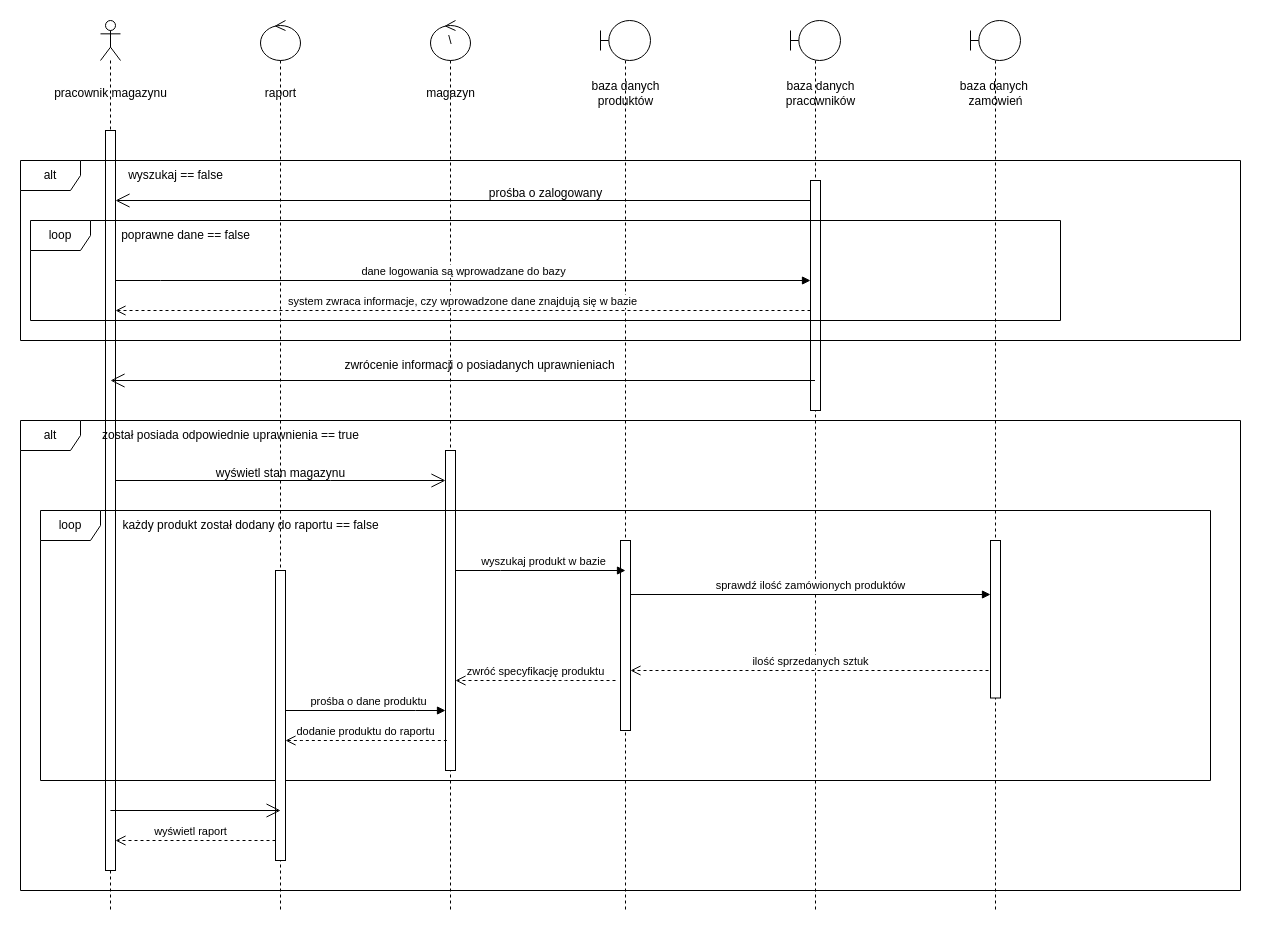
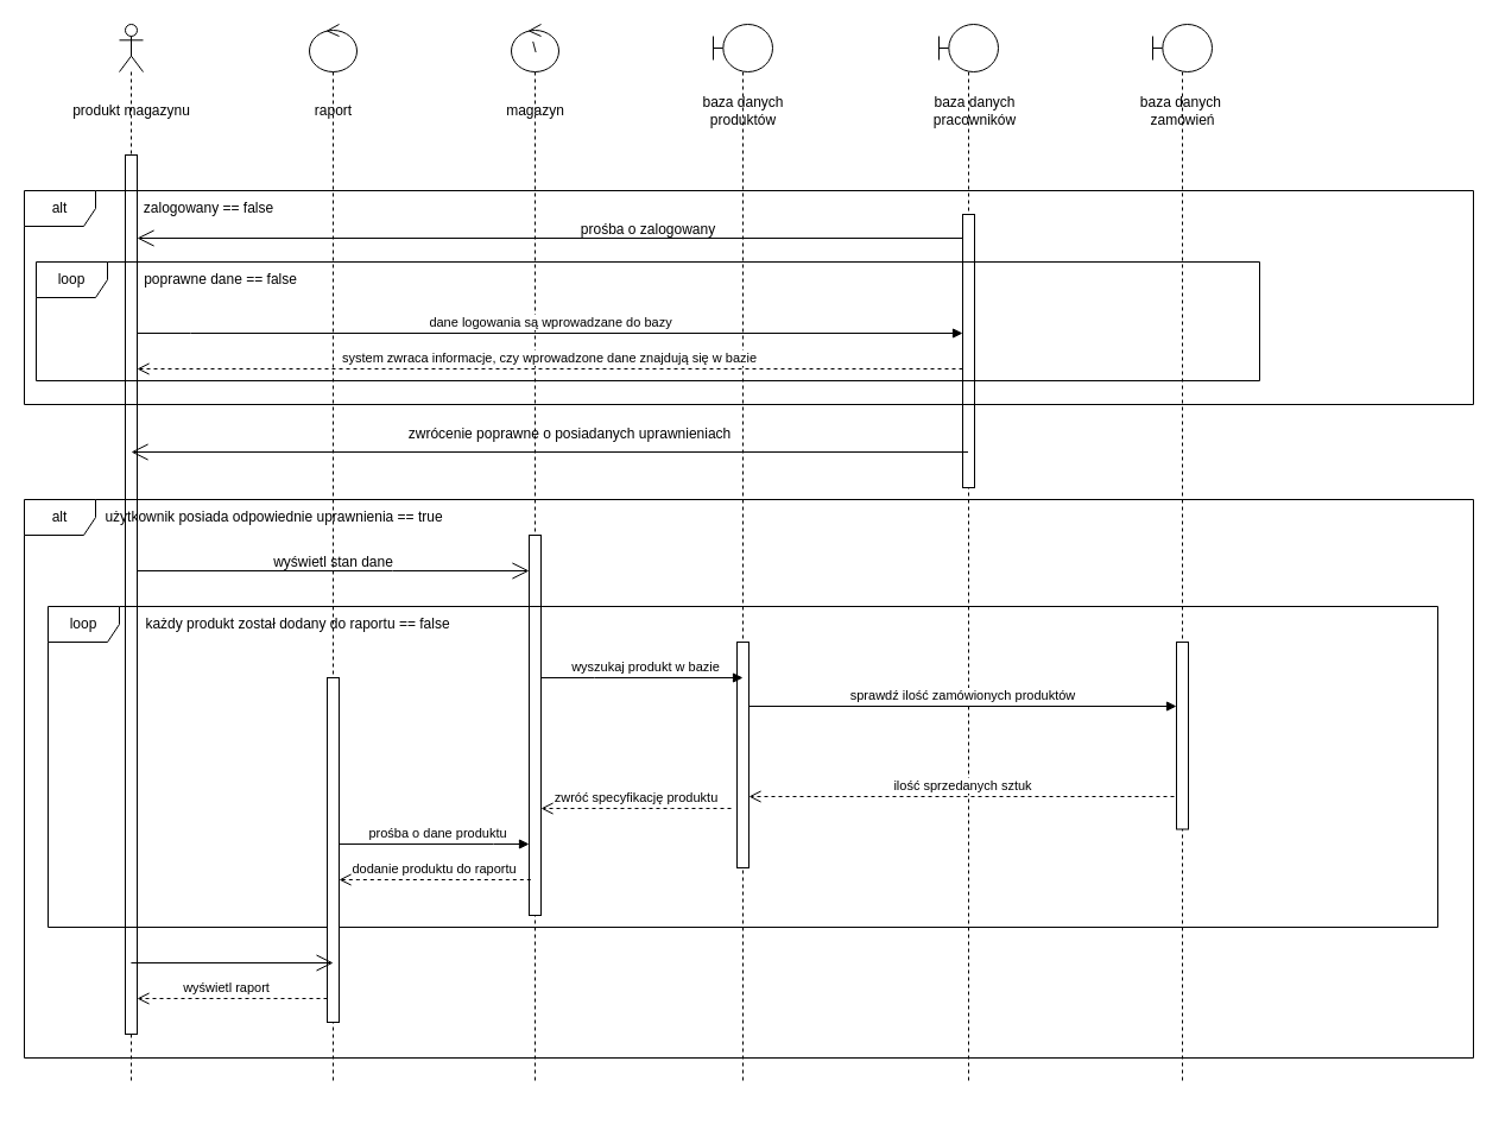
  <mxCell id="0" />
  <mxCell id="1" parent="0" />
  <mxCell id="2" value="" style="shape=umlLifeline;perimeter=lifelinePerimeter;whiteSpace=wrap;html=1;container=1;dropTarget=0;collapsible=0;recursiveResize=0;outlineConnect=0;portConstraint=eastwest;newEdgeStyle={&quot;edgeStyle&quot;:&quot;elbowEdgeStyle&quot;,&quot;elbow&quot;:&quot;vertical&quot;,&quot;curved&quot;:0,&quot;rounded&quot;:0};participant=umlActor;" vertex="1" parent="1"><mxGeometry x="100" y="20" width="20" height="890" as="geometry" /></mxCell>
  <mxCell id="3" value="" style="html=1;points=[];perimeter=orthogonalPerimeter;outlineConnect=0;targetShapes=umlLifeline;portConstraint=eastwest;newEdgeStyle={&quot;edgeStyle&quot;:&quot;elbowEdgeStyle&quot;,&quot;elbow&quot;:&quot;vertical&quot;,&quot;curved&quot;:0,&quot;rounded&quot;:0};" vertex="1" parent="2"><mxGeometry x="5" y="110" width="10" height="740" as="geometry" /></mxCell>
  <mxCell id="4" value="" style="shape=umlLifeline;perimeter=lifelinePerimeter;whiteSpace=wrap;html=1;container=1;dropTarget=0;collapsible=0;recursiveResize=0;outlineConnect=0;portConstraint=eastwest;newEdgeStyle={&quot;edgeStyle&quot;:&quot;elbowEdgeStyle&quot;,&quot;elbow&quot;:&quot;vertical&quot;,&quot;curved&quot;:0,&quot;rounded&quot;:0};participant=umlControl;" vertex="1" parent="1"><mxGeometry x="260" y="20" width="40" height="890" as="geometry" /></mxCell>
  <mxCell id="5" value="\" style="shape=umlLifeline;perimeter=lifelinePerimeter;whiteSpace=wrap;html=1;container=1;dropTarget=0;collapsible=0;recursiveResize=0;outlineConnect=0;portConstraint=eastwest;newEdgeStyle={&quot;edgeStyle&quot;:&quot;elbowEdgeStyle&quot;,&quot;elbow&quot;:&quot;vertical&quot;,&quot;curved&quot;:0,&quot;rounded&quot;:0};participant=umlControl;" vertex="1" parent="1"><mxGeometry x="430" y="20" width="40" height="890" as="geometry" /></mxCell>
  <mxCell id="6" value="" style="html=1;points=[];perimeter=orthogonalPerimeter;outlineConnect=0;targetShapes=umlLifeline;portConstraint=eastwest;newEdgeStyle={&quot;edgeStyle&quot;:&quot;elbowEdgeStyle&quot;,&quot;elbow&quot;:&quot;vertical&quot;,&quot;curved&quot;:0,&quot;rounded&quot;:0};" vertex="1" parent="5"><mxGeometry x="15" y="430" width="10" height="320" as="geometry" /></mxCell>
- <mxCell id="7" value="pracownik magazynu" style="text;html=1;align=center;verticalAlign=middle;resizable=0;points=[];autosize=1;strokeColor=none;fillColor=none;" vertex="1" parent="1"><mxGeometry x="40" y="78" width="140" height="30" as="geometry" /></mxCell>
+ <mxCell id="7" value="produkt magazynu" style="text;html=1;align=center;verticalAlign=middle;resizable=0;points=[];autosize=1;strokeColor=none;fillColor=none;" vertex="1" parent="1"><mxGeometry x="40" y="78" width="140" height="30" as="geometry" /></mxCell>
  <mxCell id="8" value="raport" style="text;html=1;align=center;verticalAlign=middle;resizable=0;points=[];autosize=1;strokeColor=none;fillColor=none;" vertex="1" parent="1"><mxGeometry x="255" y="78" width="50" height="30" as="geometry" /></mxCell>
  <mxCell id="9" value="magazyn" style="text;html=1;align=center;verticalAlign=middle;resizable=0;points=[];autosize=1;strokeColor=none;fillColor=none;" vertex="1" parent="1"><mxGeometry x="415" y="78" width="70" height="30" as="geometry" /></mxCell>
  <mxCell id="10" value="baza danych&lt;br&gt;pracowników" style="text;html=1;align=center;verticalAlign=middle;resizable=0;points=[];autosize=1;strokeColor=none;fillColor=none;" vertex="1" parent="1"><mxGeometry x="775" y="73" width="90" height="40" as="geometry" /></mxCell>
  <mxCell id="11" value="baza danych&lt;br&gt;produktów" style="text;html=1;align=center;verticalAlign=middle;resizable=0;points=[];autosize=1;strokeColor=none;fillColor=none;" vertex="1" parent="1"><mxGeometry x="580" y="73" width="90" height="40" as="geometry" /></mxCell>
  <mxCell id="12" value="" style="shape=umlLifeline;perimeter=lifelinePerimeter;whiteSpace=wrap;html=1;container=1;dropTarget=0;collapsible=0;recursiveResize=0;outlineConnect=0;portConstraint=eastwest;newEdgeStyle={&quot;edgeStyle&quot;:&quot;elbowEdgeStyle&quot;,&quot;elbow&quot;:&quot;vertical&quot;,&quot;curved&quot;:0,&quot;rounded&quot;:0};participant=umlBoundary;" vertex="1" parent="1"><mxGeometry x="790" y="20" width="50" height="890" as="geometry" /></mxCell>
  <mxCell id="13" value="" style="html=1;points=[];perimeter=orthogonalPerimeter;outlineConnect=0;targetShapes=umlLifeline;portConstraint=eastwest;newEdgeStyle={&quot;edgeStyle&quot;:&quot;elbowEdgeStyle&quot;,&quot;elbow&quot;:&quot;vertical&quot;,&quot;curved&quot;:0,&quot;rounded&quot;:0};" vertex="1" parent="12"><mxGeometry x="20" y="160" width="10" height="230" as="geometry" /></mxCell>
  <mxCell id="14" value="" style="shape=umlLifeline;perimeter=lifelinePerimeter;whiteSpace=wrap;html=1;container=1;dropTarget=0;collapsible=0;recursiveResize=0;outlineConnect=0;portConstraint=eastwest;newEdgeStyle={&quot;edgeStyle&quot;:&quot;elbowEdgeStyle&quot;,&quot;elbow&quot;:&quot;vertical&quot;,&quot;curved&quot;:0,&quot;rounded&quot;:0};participant=umlBoundary;" vertex="1" parent="1"><mxGeometry x="600" y="20" width="50" height="890" as="geometry" /></mxCell>
  <mxCell id="15" value="" style="html=1;points=[];perimeter=orthogonalPerimeter;outlineConnect=0;targetShapes=umlLifeline;portConstraint=eastwest;newEdgeStyle={&quot;edgeStyle&quot;:&quot;elbowEdgeStyle&quot;,&quot;elbow&quot;:&quot;vertical&quot;,&quot;curved&quot;:0,&quot;rounded&quot;:0};" vertex="1" parent="14"><mxGeometry x="20" y="520" width="10" height="190" as="geometry" /></mxCell>
  <mxCell id="16" value="dane logowania są wprowadzane do bazy" style="html=1;verticalAlign=bottom;endArrow=block;edgeStyle=elbowEdgeStyle;elbow=vertical;curved=0;rounded=0;" edge="1" parent="1" target="13"><mxGeometry x="0.002" relative="1" as="geometry"><mxPoint x="115" y="280" as="sourcePoint" /><Array as="points"><mxPoint x="160" y="280" /></Array><mxPoint as="offset" /></mxGeometry></mxCell>
  <mxCell id="17" value="system zwraca informacje, czy wprowadzone dane znajdują się w bazie" style="html=1;verticalAlign=bottom;endArrow=open;dashed=1;endSize=8;edgeStyle=elbowEdgeStyle;elbow=vertical;curved=0;rounded=0;" edge="1" parent="1" source="13" target="3"><mxGeometry relative="1" as="geometry"><mxPoint x="120" y="310" as="targetPoint" /><Array as="points"><mxPoint x="720" y="310" /></Array></mxGeometry></mxCell>
  <mxCell id="18" value="poprawne dane == false" style="text;html=1;align=center;verticalAlign=middle;resizable=0;points=[];autosize=1;strokeColor=none;fillColor=none;" vertex="1" parent="1"><mxGeometry x="110" y="220" width="150" height="30" as="geometry" /></mxCell>
  <mxCell id="19" value="alt" style="shape=umlFrame;whiteSpace=wrap;html=1;pointerEvents=0;" vertex="1" parent="1"><mxGeometry x="20" y="160" width="1220" height="180" as="geometry" /></mxCell>
- <mxCell id="20" value="wyszukaj == false" style="text;html=1;align=center;verticalAlign=middle;resizable=0;points=[];autosize=1;strokeColor=none;fillColor=none;" vertex="1" parent="1"><mxGeometry x="110" y="160" width="130" height="30" as="geometry" /></mxCell>
+ <mxCell id="20" value="zalogowany == false" style="text;html=1;align=center;verticalAlign=middle;resizable=0;points=[];autosize=1;strokeColor=none;fillColor=none;" vertex="1" parent="1"><mxGeometry x="110" y="160" width="130" height="30" as="geometry" /></mxCell>
  <mxCell id="21" value="wyświetl raport" style="html=1;verticalAlign=bottom;endArrow=open;dashed=1;endSize=8;edgeStyle=elbowEdgeStyle;elbow=vertical;curved=0;rounded=0;" edge="1" parent="1"><mxGeometry x="0.062" relative="1" as="geometry"><mxPoint x="115" y="840" as="targetPoint" /><mxPoint x="275" y="840" as="sourcePoint" /><Array as="points"><mxPoint x="240" y="840" /><mxPoint x="190" y="930" /><mxPoint x="210" y="790" /><mxPoint x="280" y="685" /><mxPoint x="145" y="715" /></Array><mxPoint as="offset" /></mxGeometry></mxCell>
  <mxCell id="22" value="wyszukaj produkt w bazie" style="html=1;verticalAlign=bottom;endArrow=block;edgeStyle=elbowEdgeStyle;elbow=vertical;curved=0;rounded=0;" edge="1" parent="1"><mxGeometry x="0.035" relative="1" as="geometry"><mxPoint x="455" y="570" as="sourcePoint" /><Array as="points"><mxPoint x="500" y="570" /><mxPoint x="570" y="600" /><mxPoint x="520" y="520" /></Array><mxPoint as="offset" /><mxPoint x="625" y="570" as="targetPoint" /></mxGeometry></mxCell>
  <mxCell id="23" value="zwróć specyfikację produktu" style="html=1;verticalAlign=bottom;endArrow=open;dashed=1;endSize=8;edgeStyle=elbowEdgeStyle;elbow=vertical;curved=0;rounded=0;" edge="1" parent="1" target="6"><mxGeometry x="-0.002" relative="1" as="geometry"><mxPoint x="450" y="680" as="targetPoint" /><Array as="points"><mxPoint x="565" y="680" /><mxPoint x="505" y="610" /></Array><mxPoint as="offset" /><mxPoint x="615" y="680" as="sourcePoint" /></mxGeometry></mxCell>
  <mxCell id="24" value="sprawdź ilość zamówionych produktów" style="html=1;verticalAlign=bottom;endArrow=block;edgeStyle=elbowEdgeStyle;elbow=vertical;curved=0;rounded=0;" edge="1" parent="1"><mxGeometry relative="1" as="geometry"><mxPoint x="630" y="594" as="sourcePoint" /><Array as="points"><mxPoint x="787.5" y="594" /><mxPoint x="757.5" y="624" /><mxPoint x="870" y="544" /></Array><mxPoint as="offset" /><mxPoint x="990" y="594" as="targetPoint" /></mxGeometry></mxCell>
  <mxCell id="25" value="baza danych&amp;nbsp;&lt;div&gt;zamówień&lt;/div&gt;" style="text;html=1;align=center;verticalAlign=middle;resizable=0;points=[];autosize=1;strokeColor=none;fillColor=none;" vertex="1" parent="1"><mxGeometry x="950" y="73" width="90" height="40" as="geometry" /></mxCell>
  <mxCell id="26" value="loop" style="shape=umlFrame;whiteSpace=wrap;html=1;pointerEvents=0;" vertex="1" parent="1"><mxGeometry x="40" y="510" width="1170" height="270" as="geometry" /></mxCell>
  <mxCell id="27" value="każdy produkt został dodany do raportu == false" style="text;html=1;align=center;verticalAlign=middle;resizable=0;points=[];autosize=1;strokeColor=none;fillColor=none;" vertex="1" parent="1"><mxGeometry x="110" y="510" width="280" height="30" as="geometry" /></mxCell>
  <mxCell id="28" value="ilość sprzedanych sztuk" style="html=1;verticalAlign=bottom;endArrow=open;dashed=1;endSize=8;edgeStyle=elbowEdgeStyle;elbow=vertical;curved=0;rounded=0;" edge="1" parent="1" target="15"><mxGeometry x="0.028" relative="1" as="geometry"><mxPoint x="285" y="670" as="targetPoint" /><Array as="points"><mxPoint x="950" y="670" /><mxPoint x="1100" y="670" /><mxPoint x="1090" y="680" /><mxPoint x="1040" y="630" /><mxPoint x="1070" y="650" /></Array><mxPoint x="990" y="660" as="sourcePoint" /><mxPoint as="offset" /></mxGeometry></mxCell>
  <mxCell id="29" value="loop" style="shape=umlFrame;whiteSpace=wrap;html=1;pointerEvents=0;" vertex="1" parent="1"><mxGeometry x="30" y="220" width="1030" height="100" as="geometry" /></mxCell>
  <mxCell id="30" value="" style="endArrow=open;endFill=1;endSize=12;html=1;rounded=0;" edge="1" parent="1" source="12"><mxGeometry width="160" relative="1" as="geometry"><mxPoint x="400.55" y="380" as="sourcePoint" /><mxPoint x="110" y="380" as="targetPoint" /></mxGeometry></mxCell>
- <mxCell id="31" value="zwrócenie informacji o posiadanych uprawnieniach" style="text;html=1;align=center;verticalAlign=middle;resizable=0;points=[];autosize=1;strokeColor=none;fillColor=none;" vertex="1" parent="1"><mxGeometry x="334" y="350" width="290" height="30" as="geometry" /></mxCell>
+ <mxCell id="31" value="zwrócenie poprawne o posiadanych uprawnieniach" style="text;html=1;align=center;verticalAlign=middle;resizable=0;points=[];autosize=1;strokeColor=none;fillColor=none;" vertex="1" parent="1"><mxGeometry x="334" y="350" width="290" height="30" as="geometry" /></mxCell>
  <mxCell id="32" value="alt" style="shape=umlFrame;whiteSpace=wrap;html=1;pointerEvents=0;" vertex="1" parent="1"><mxGeometry x="20" y="420" width="1220" height="470" as="geometry" /></mxCell>
- <mxCell id="33" value="został posiada odpowiednie uprawnienia == true" style="text;html=1;align=center;verticalAlign=middle;resizable=0;points=[];autosize=1;strokeColor=none;fillColor=none;" vertex="1" parent="1"><mxGeometry x="75" y="420" width="310" height="30" as="geometry" /></mxCell>
+ <mxCell id="33" value="użytkownik posiada odpowiednie uprawnienia == true" style="text;html=1;align=center;verticalAlign=middle;resizable=0;points=[];autosize=1;strokeColor=none;fillColor=none;" vertex="1" parent="1"><mxGeometry x="75" y="420" width="310" height="30" as="geometry" /></mxCell>
  <mxCell id="34" value="" style="html=1;points=[];perimeter=orthogonalPerimeter;outlineConnect=0;targetShapes=umlLifeline;portConstraint=eastwest;newEdgeStyle={&quot;edgeStyle&quot;:&quot;elbowEdgeStyle&quot;,&quot;elbow&quot;:&quot;vertical&quot;,&quot;curved&quot;:0,&quot;rounded&quot;:0};" vertex="1" parent="1"><mxGeometry x="275" y="570" width="10" height="290" as="geometry" /></mxCell>
  <mxCell id="35" value="" style="shape=umlLifeline;perimeter=lifelinePerimeter;whiteSpace=wrap;html=1;container=1;dropTarget=0;collapsible=0;recursiveResize=0;outlineConnect=0;portConstraint=eastwest;newEdgeStyle={&quot;edgeStyle&quot;:&quot;elbowEdgeStyle&quot;,&quot;elbow&quot;:&quot;vertical&quot;,&quot;curved&quot;:0,&quot;rounded&quot;:0};participant=umlBoundary;size=40;" vertex="1" parent="1"><mxGeometry x="970" y="20" width="50" height="890" as="geometry" /></mxCell>
  <mxCell id="36" value="" style="html=1;points=[];perimeter=orthogonalPerimeter;outlineConnect=0;targetShapes=umlLifeline;portConstraint=eastwest;newEdgeStyle={&quot;edgeStyle&quot;:&quot;elbowEdgeStyle&quot;,&quot;elbow&quot;:&quot;vertical&quot;,&quot;curved&quot;:0,&quot;rounded&quot;:0};" vertex="1" parent="35"><mxGeometry x="20" y="520" width="10" height="157.5" as="geometry" /></mxCell>
  <mxCell id="37" value="" style="endArrow=open;endFill=1;endSize=12;html=1;rounded=0;" edge="1" parent="1" source="3" target="6"><mxGeometry width="160" relative="1" as="geometry"><mxPoint x="539" y="490" as="sourcePoint" /><mxPoint x="100" y="490" as="targetPoint" /><Array as="points"><mxPoint x="330" y="480" /></Array></mxGeometry></mxCell>
- <mxCell id="38" value="wyświetl stan magazynu" style="text;html=1;align=center;verticalAlign=middle;resizable=0;points=[];autosize=1;strokeColor=none;fillColor=none;" vertex="1" parent="1"><mxGeometry x="205" y="458" width="150" height="30" as="geometry" /></mxCell>
+ <mxCell id="38" value="wyświetl stan dane" style="text;html=1;align=center;verticalAlign=middle;resizable=0;points=[];autosize=1;strokeColor=none;fillColor=none;" vertex="1" parent="1"><mxGeometry x="205" y="458" width="150" height="30" as="geometry" /></mxCell>
  <mxCell id="39" value="" style="endArrow=open;endFill=1;endSize=12;html=1;rounded=0;" edge="1" parent="1" target="3"><mxGeometry width="160" relative="1" as="geometry"><mxPoint x="809.5" y="200" as="sourcePoint" /><mxPoint x="150" y="200" as="targetPoint" /></mxGeometry></mxCell>
  <mxCell id="40" value="prośba o zalogowany" style="text;html=1;align=center;verticalAlign=middle;resizable=0;points=[];autosize=1;strokeColor=none;fillColor=none;" vertex="1" parent="1"><mxGeometry x="475" y="178" width="140" height="30" as="geometry" /></mxCell>
  <mxCell id="41" value="prośba o dane produktu" style="html=1;verticalAlign=bottom;endArrow=block;edgeStyle=elbowEdgeStyle;elbow=vertical;curved=0;rounded=0;" edge="1" parent="1"><mxGeometry x="0.035" relative="1" as="geometry"><mxPoint x="285" y="710" as="sourcePoint" /><Array as="points"><mxPoint x="415" y="710" /><mxPoint x="485" y="740" /><mxPoint x="435" y="660" /></Array><mxPoint as="offset" /><mxPoint x="445" y="710" as="targetPoint" /></mxGeometry></mxCell>
  <mxCell id="42" value="dodanie produktu do raportu" style="html=1;verticalAlign=bottom;endArrow=open;dashed=1;endSize=8;edgeStyle=elbowEdgeStyle;elbow=vertical;curved=0;rounded=0;" edge="1" parent="1"><mxGeometry x="-0.002" relative="1" as="geometry"><mxPoint x="285" y="740" as="targetPoint" /><Array as="points"><mxPoint x="301.33" y="740" /><mxPoint x="241.33" y="670" /></Array><mxPoint as="offset" /><mxPoint x="446.33" y="740" as="sourcePoint" /></mxGeometry></mxCell>
  <mxCell id="43" value="" style="endArrow=open;endFill=1;endSize=12;html=1;rounded=0;" edge="1" parent="1"><mxGeometry width="160" relative="1" as="geometry"><mxPoint x="109.914" y="810" as="sourcePoint" /><mxPoint x="280.09" y="810" as="targetPoint" /></mxGeometry></mxCell>
